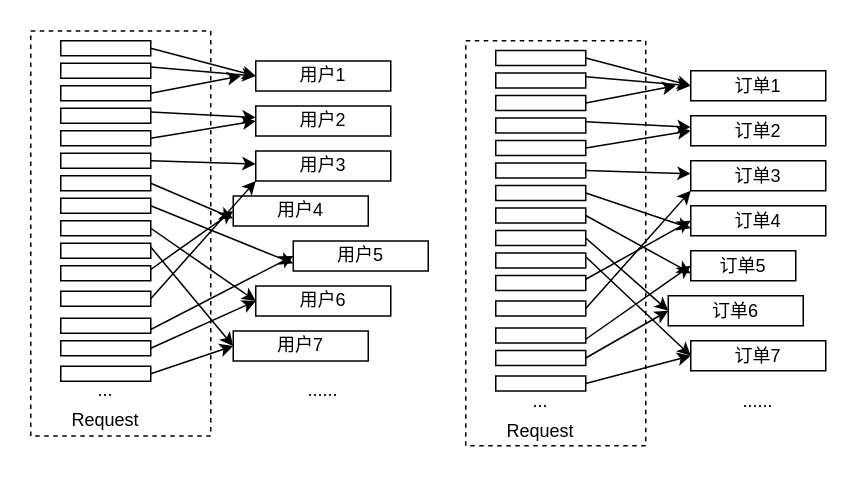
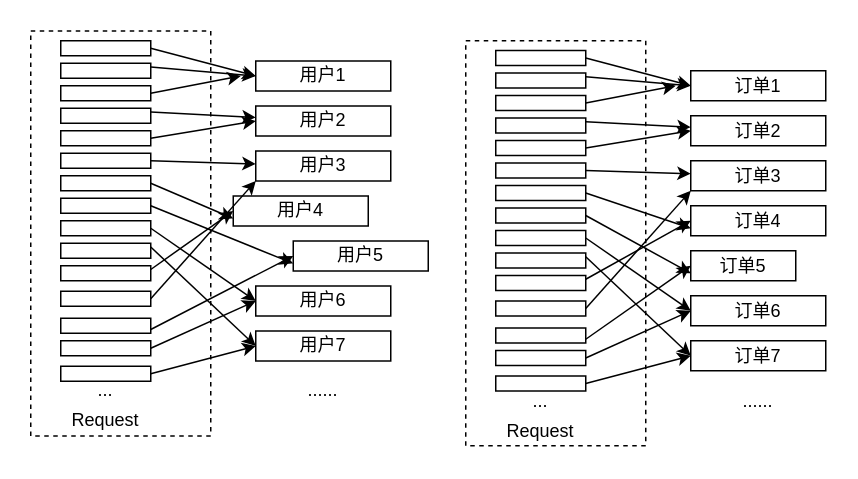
  <mxCell id="0" />
  <mxCell id="1" parent="0" />
  <mxCell id="2" value="" style="rounded=0;whiteSpace=wrap;html=1;dashed=1;" vertex="1" parent="1"><mxGeometry x="20" y="20" width="120" height="270" as="geometry" /></mxCell>
  <mxCell id="3" value="用户1" style="rounded=0;whiteSpace=wrap;html=1;" vertex="1" parent="1"><mxGeometry x="170" y="40" width="90" height="20" as="geometry" /></mxCell>
  <mxCell id="4" value="&lt;span&gt;用户2&lt;/span&gt;" style="rounded=0;whiteSpace=wrap;html=1;" vertex="1" parent="1"><mxGeometry x="170" y="70" width="90" height="20" as="geometry" /></mxCell>
  <mxCell id="5" value="&lt;span&gt;用户3&lt;/span&gt;" style="rounded=0;whiteSpace=wrap;html=1;" vertex="1" parent="1"><mxGeometry x="170" y="100" width="90" height="20" as="geometry" /></mxCell>
  <mxCell id="6" value="&lt;span&gt;用户4&lt;/span&gt;" style="rounded=0;whiteSpace=wrap;html=1;" vertex="1" parent="1"><mxGeometry x="155" y="130" width="90" height="20" as="geometry" /></mxCell>
  <mxCell id="7" value="&lt;span&gt;用户5&lt;/span&gt;" style="rounded=0;whiteSpace=wrap;html=1;" vertex="1" parent="1"><mxGeometry x="195" y="160" width="90" height="20" as="geometry" /></mxCell>
  <mxCell id="8" value="&lt;span&gt;用户6&lt;/span&gt;" style="rounded=0;whiteSpace=wrap;html=1;" vertex="1" parent="1"><mxGeometry x="170" y="190" width="90" height="20" as="geometry" /></mxCell>
- <mxCell id="9" value="&lt;span&gt;用户7&lt;/span&gt;" style="rounded=0;whiteSpace=wrap;html=1;" vertex="1" parent="1"><mxGeometry x="155" y="220" width="90" height="20" as="geometry" /></mxCell>
+ <mxCell id="9" value="&lt;span&gt;用户7&lt;/span&gt;" style="rounded=0;whiteSpace=wrap;html=1;" vertex="1" parent="1"><mxGeometry x="170" y="220" width="90" height="20" as="geometry" /></mxCell>
  <mxCell id="10" value="......" style="text;html=1;strokeColor=none;fillColor=none;align=center;verticalAlign=middle;whiteSpace=wrap;rounded=0;" vertex="1" parent="1"><mxGeometry x="195" y="250" width="40" height="20" as="geometry" /></mxCell>
  <mxCell id="11" style="rounded=0;orthogonalLoop=1;jettySize=auto;html=1;exitX=1;exitY=0.5;exitDx=0;exitDy=0;entryX=0;entryY=0.5;entryDx=0;entryDy=0;" edge="1" parent="1" source="12" target="3"><mxGeometry relative="1" as="geometry" /></mxCell>
  <mxCell id="12" value="" style="rounded=0;whiteSpace=wrap;html=1;" vertex="1" parent="1"><mxGeometry x="40" y="26.5" width="60" height="10" as="geometry" /></mxCell>
  <mxCell id="13" style="edgeStyle=none;rounded=0;orthogonalLoop=1;jettySize=auto;html=1;exitX=1;exitY=0.25;exitDx=0;exitDy=0;" edge="1" parent="1" source="14"><mxGeometry relative="1" as="geometry"><mxPoint x="170" y="50" as="targetPoint" /></mxGeometry></mxCell>
  <mxCell id="14" value="" style="rounded=0;whiteSpace=wrap;html=1;" vertex="1" parent="1"><mxGeometry x="40" y="41.5" width="60" height="10" as="geometry" /></mxCell>
  <mxCell id="15" style="edgeStyle=none;rounded=0;orthogonalLoop=1;jettySize=auto;html=1;exitX=1;exitY=0.5;exitDx=0;exitDy=0;" edge="1" parent="1" source="16"><mxGeometry relative="1" as="geometry"><mxPoint x="160" y="50" as="targetPoint" /></mxGeometry></mxCell>
  <mxCell id="16" value="" style="rounded=0;whiteSpace=wrap;html=1;" vertex="1" parent="1"><mxGeometry x="40" y="56.5" width="60" height="10" as="geometry" /></mxCell>
  <mxCell id="17" style="edgeStyle=none;rounded=0;orthogonalLoop=1;jettySize=auto;html=1;exitX=1;exitY=0.25;exitDx=0;exitDy=0;" edge="1" parent="1" source="18" target="4"><mxGeometry relative="1" as="geometry" /></mxCell>
  <mxCell id="18" value="" style="rounded=0;whiteSpace=wrap;html=1;" vertex="1" parent="1"><mxGeometry x="40" y="71.5" width="60" height="10" as="geometry" /></mxCell>
  <mxCell id="19" style="edgeStyle=none;rounded=0;orthogonalLoop=1;jettySize=auto;html=1;exitX=1;exitY=0.5;exitDx=0;exitDy=0;" edge="1" parent="1" source="20"><mxGeometry relative="1" as="geometry"><mxPoint x="170" y="80" as="targetPoint" /></mxGeometry></mxCell>
  <mxCell id="20" value="" style="rounded=0;whiteSpace=wrap;html=1;" vertex="1" parent="1"><mxGeometry x="40" y="86.5" width="60" height="10" as="geometry" /></mxCell>
  <mxCell id="21" style="edgeStyle=none;rounded=0;orthogonalLoop=1;jettySize=auto;html=1;exitX=1;exitY=0.5;exitDx=0;exitDy=0;" edge="1" parent="1" source="22" target="5"><mxGeometry relative="1" as="geometry" /></mxCell>
  <mxCell id="22" value="" style="rounded=0;whiteSpace=wrap;html=1;" vertex="1" parent="1"><mxGeometry x="40" y="101.5" width="60" height="10" as="geometry" /></mxCell>
  <mxCell id="23" style="edgeStyle=none;rounded=0;orthogonalLoop=1;jettySize=auto;html=1;exitX=1;exitY=0.5;exitDx=0;exitDy=0;entryX=0;entryY=0.75;entryDx=0;entryDy=0;" edge="1" parent="1" source="24" target="6"><mxGeometry relative="1" as="geometry" /></mxCell>
  <mxCell id="24" value="" style="rounded=0;whiteSpace=wrap;html=1;" vertex="1" parent="1"><mxGeometry x="40" y="116.5" width="60" height="10" as="geometry" /></mxCell>
  <mxCell id="25" style="edgeStyle=none;rounded=0;orthogonalLoop=1;jettySize=auto;html=1;exitX=1;exitY=0.5;exitDx=0;exitDy=0;entryX=0;entryY=0.75;entryDx=0;entryDy=0;" edge="1" parent="1" source="26" target="7"><mxGeometry relative="1" as="geometry" /></mxCell>
  <mxCell id="26" value="" style="rounded=0;whiteSpace=wrap;html=1;" vertex="1" parent="1"><mxGeometry x="40" y="131.5" width="60" height="10" as="geometry" /></mxCell>
  <mxCell id="27" style="edgeStyle=none;rounded=0;orthogonalLoop=1;jettySize=auto;html=1;exitX=1;exitY=0.5;exitDx=0;exitDy=0;entryX=0;entryY=0.5;entryDx=0;entryDy=0;" edge="1" parent="1" source="28" target="8"><mxGeometry relative="1" as="geometry" /></mxCell>
  <mxCell id="28" value="" style="rounded=0;whiteSpace=wrap;html=1;" vertex="1" parent="1"><mxGeometry x="40" y="146.5" width="60" height="10" as="geometry" /></mxCell>
  <mxCell id="29" style="edgeStyle=none;rounded=0;orthogonalLoop=1;jettySize=auto;html=1;exitX=1;exitY=0.25;exitDx=0;exitDy=0;entryX=0;entryY=0.5;entryDx=0;entryDy=0;" edge="1" parent="1" source="30" target="9"><mxGeometry relative="1" as="geometry" /></mxCell>
  <mxCell id="30" value="" style="rounded=0;whiteSpace=wrap;html=1;" vertex="1" parent="1"><mxGeometry x="40" y="161.5" width="60" height="10" as="geometry" /></mxCell>
  <mxCell id="31" style="edgeStyle=none;rounded=0;orthogonalLoop=1;jettySize=auto;html=1;exitX=1;exitY=0.25;exitDx=0;exitDy=0;entryX=0;entryY=0.5;entryDx=0;entryDy=0;" edge="1" parent="1" source="32" target="6"><mxGeometry relative="1" as="geometry" /></mxCell>
  <mxCell id="32" value="" style="rounded=0;whiteSpace=wrap;html=1;" vertex="1" parent="1"><mxGeometry x="40" y="176.5" width="60" height="10" as="geometry" /></mxCell>
  <mxCell id="33" style="edgeStyle=none;rounded=0;orthogonalLoop=1;jettySize=auto;html=1;exitX=1;exitY=0.5;exitDx=0;exitDy=0;entryX=0;entryY=1;entryDx=0;entryDy=0;" edge="1" parent="1" source="34" target="5"><mxGeometry relative="1" as="geometry" /></mxCell>
  <mxCell id="34" value="" style="rounded=0;whiteSpace=wrap;html=1;" vertex="1" parent="1"><mxGeometry x="40" y="193.5" width="60" height="10" as="geometry" /></mxCell>
  <mxCell id="35" style="edgeStyle=none;rounded=0;orthogonalLoop=1;jettySize=auto;html=1;exitX=1;exitY=0.75;exitDx=0;exitDy=0;entryX=0;entryY=0.5;entryDx=0;entryDy=0;" edge="1" parent="1" source="36" target="7"><mxGeometry relative="1" as="geometry" /></mxCell>
  <mxCell id="36" value="" style="rounded=0;whiteSpace=wrap;html=1;" vertex="1" parent="1"><mxGeometry x="40" y="211.5" width="60" height="10" as="geometry" /></mxCell>
  <mxCell id="37" style="edgeStyle=none;rounded=0;orthogonalLoop=1;jettySize=auto;html=1;exitX=1;exitY=0.5;exitDx=0;exitDy=0;entryX=0;entryY=0.5;entryDx=0;entryDy=0;" edge="1" parent="1" source="38" target="8"><mxGeometry relative="1" as="geometry" /></mxCell>
  <mxCell id="38" value="" style="rounded=0;whiteSpace=wrap;html=1;" vertex="1" parent="1"><mxGeometry x="40" y="226.5" width="60" height="10" as="geometry" /></mxCell>
  <mxCell id="39" style="edgeStyle=none;rounded=0;orthogonalLoop=1;jettySize=auto;html=1;exitX=1;exitY=0.5;exitDx=0;exitDy=0;entryX=0;entryY=0.5;entryDx=0;entryDy=0;" edge="1" parent="1" source="40" target="9"><mxGeometry relative="1" as="geometry" /></mxCell>
  <mxCell id="40" value="" style="rounded=0;whiteSpace=wrap;html=1;" vertex="1" parent="1"><mxGeometry x="40" y="243.5" width="60" height="10" as="geometry" /></mxCell>
  <mxCell id="41" value="..." style="text;html=1;strokeColor=none;fillColor=none;align=center;verticalAlign=middle;whiteSpace=wrap;rounded=0;dashed=1;" vertex="1" parent="1"><mxGeometry x="50" y="250" width="40" height="20" as="geometry" /></mxCell>
  <mxCell id="42" value="Request" style="text;html=1;strokeColor=none;fillColor=none;align=center;verticalAlign=middle;whiteSpace=wrap;rounded=0;dashed=1;" vertex="1" parent="1"><mxGeometry x="50" y="270" width="40" height="20" as="geometry" /></mxCell>
  <mxCell id="43" value="" style="rounded=0;whiteSpace=wrap;html=1;dashed=1;" vertex="1" parent="1"><mxGeometry x="310" y="26.5" width="120" height="270" as="geometry" /></mxCell>
  <mxCell id="44" value="订单1" style="rounded=0;whiteSpace=wrap;html=1;" vertex="1" parent="1"><mxGeometry x="460" y="46.5" width="90" height="20" as="geometry" /></mxCell>
  <mxCell id="45" value="订单&lt;span&gt;2&lt;/span&gt;" style="rounded=0;whiteSpace=wrap;html=1;" vertex="1" parent="1"><mxGeometry x="460" y="76.5" width="90" height="20" as="geometry" /></mxCell>
  <mxCell id="46" value="订单&lt;span&gt;3&lt;/span&gt;" style="rounded=0;whiteSpace=wrap;html=1;" vertex="1" parent="1"><mxGeometry x="460" y="106.5" width="90" height="20" as="geometry" /></mxCell>
  <mxCell id="47" value="订单&lt;span&gt;4&lt;/span&gt;" style="rounded=0;whiteSpace=wrap;html=1;" vertex="1" parent="1"><mxGeometry x="460" y="136.5" width="90" height="20" as="geometry" /></mxCell>
  <mxCell id="48" value="订单&lt;span&gt;5&lt;/span&gt;" style="rounded=0;whiteSpace=wrap;html=1;" vertex="1" parent="1"><mxGeometry x="460" y="166.5" width="70" height="20" as="geometry" /></mxCell>
- <mxCell id="49" value="订单&lt;span&gt;6&lt;/span&gt;" style="rounded=0;whiteSpace=wrap;html=1;" vertex="1" parent="1"><mxGeometry x="445" y="196.5" width="90" height="20" as="geometry" /></mxCell>
+ <mxCell id="49" value="订单&lt;span&gt;6&lt;/span&gt;" style="rounded=0;whiteSpace=wrap;html=1;" vertex="1" parent="1"><mxGeometry x="460" y="196.5" width="90" height="20" as="geometry" /></mxCell>
  <mxCell id="50" value="订单&lt;span&gt;7&lt;/span&gt;" style="rounded=0;whiteSpace=wrap;html=1;" vertex="1" parent="1"><mxGeometry x="460" y="226.5" width="90" height="20" as="geometry" /></mxCell>
  <mxCell id="51" value="......" style="text;html=1;strokeColor=none;fillColor=none;align=center;verticalAlign=middle;whiteSpace=wrap;rounded=0;" vertex="1" parent="1"><mxGeometry x="485" y="256.5" width="40" height="20" as="geometry" /></mxCell>
  <mxCell id="52" style="rounded=0;orthogonalLoop=1;jettySize=auto;html=1;exitX=1;exitY=0.5;exitDx=0;exitDy=0;entryX=0;entryY=0.5;entryDx=0;entryDy=0;" edge="1" parent="1" source="53" target="44"><mxGeometry relative="1" as="geometry" /></mxCell>
  <mxCell id="53" value="" style="rounded=0;whiteSpace=wrap;html=1;" vertex="1" parent="1"><mxGeometry x="330" y="33" width="60" height="10" as="geometry" /></mxCell>
  <mxCell id="54" style="edgeStyle=none;rounded=0;orthogonalLoop=1;jettySize=auto;html=1;exitX=1;exitY=0.25;exitDx=0;exitDy=0;" edge="1" parent="1" source="55"><mxGeometry relative="1" as="geometry"><mxPoint x="460" y="56.5" as="targetPoint" /></mxGeometry></mxCell>
  <mxCell id="55" value="" style="rounded=0;whiteSpace=wrap;html=1;" vertex="1" parent="1"><mxGeometry x="330" y="48" width="60" height="10" as="geometry" /></mxCell>
  <mxCell id="56" style="edgeStyle=none;rounded=0;orthogonalLoop=1;jettySize=auto;html=1;exitX=1;exitY=0.5;exitDx=0;exitDy=0;" edge="1" parent="1" source="57"><mxGeometry relative="1" as="geometry"><mxPoint x="450" y="56.5" as="targetPoint" /></mxGeometry></mxCell>
  <mxCell id="57" value="" style="rounded=0;whiteSpace=wrap;html=1;" vertex="1" parent="1"><mxGeometry x="330" y="63" width="60" height="10" as="geometry" /></mxCell>
  <mxCell id="58" style="edgeStyle=none;rounded=0;orthogonalLoop=1;jettySize=auto;html=1;exitX=1;exitY=0.25;exitDx=0;exitDy=0;" edge="1" parent="1" source="59" target="45"><mxGeometry relative="1" as="geometry" /></mxCell>
  <mxCell id="59" value="" style="rounded=0;whiteSpace=wrap;html=1;" vertex="1" parent="1"><mxGeometry x="330" y="78" width="60" height="10" as="geometry" /></mxCell>
  <mxCell id="60" style="edgeStyle=none;rounded=0;orthogonalLoop=1;jettySize=auto;html=1;exitX=1;exitY=0.5;exitDx=0;exitDy=0;" edge="1" parent="1" source="61"><mxGeometry relative="1" as="geometry"><mxPoint x="460" y="86.5" as="targetPoint" /></mxGeometry></mxCell>
  <mxCell id="61" value="" style="rounded=0;whiteSpace=wrap;html=1;" vertex="1" parent="1"><mxGeometry x="330" y="93" width="60" height="10" as="geometry" /></mxCell>
  <mxCell id="62" style="edgeStyle=none;rounded=0;orthogonalLoop=1;jettySize=auto;html=1;exitX=1;exitY=0.5;exitDx=0;exitDy=0;" edge="1" parent="1" source="63" target="46"><mxGeometry relative="1" as="geometry" /></mxCell>
  <mxCell id="63" value="" style="rounded=0;whiteSpace=wrap;html=1;" vertex="1" parent="1"><mxGeometry x="330" y="108" width="60" height="10" as="geometry" /></mxCell>
  <mxCell id="64" style="edgeStyle=none;rounded=0;orthogonalLoop=1;jettySize=auto;html=1;exitX=1;exitY=0.5;exitDx=0;exitDy=0;entryX=0;entryY=0.75;entryDx=0;entryDy=0;" edge="1" parent="1" source="65" target="47"><mxGeometry relative="1" as="geometry" /></mxCell>
  <mxCell id="65" value="" style="rounded=0;whiteSpace=wrap;html=1;" vertex="1" parent="1"><mxGeometry x="330" y="123" width="60" height="10" as="geometry" /></mxCell>
  <mxCell id="66" style="edgeStyle=none;rounded=0;orthogonalLoop=1;jettySize=auto;html=1;exitX=1;exitY=0.5;exitDx=0;exitDy=0;entryX=0;entryY=0.75;entryDx=0;entryDy=0;" edge="1" parent="1" source="67" target="48"><mxGeometry relative="1" as="geometry" /></mxCell>
  <mxCell id="67" value="" style="rounded=0;whiteSpace=wrap;html=1;" vertex="1" parent="1"><mxGeometry x="330" y="138" width="60" height="10" as="geometry" /></mxCell>
  <mxCell id="68" style="edgeStyle=none;rounded=0;orthogonalLoop=1;jettySize=auto;html=1;exitX=1;exitY=0.5;exitDx=0;exitDy=0;entryX=0;entryY=0.5;entryDx=0;entryDy=0;" edge="1" parent="1" source="69" target="49"><mxGeometry relative="1" as="geometry" /></mxCell>
  <mxCell id="69" value="" style="rounded=0;whiteSpace=wrap;html=1;" vertex="1" parent="1"><mxGeometry x="330" y="153" width="60" height="10" as="geometry" /></mxCell>
  <mxCell id="70" style="edgeStyle=none;rounded=0;orthogonalLoop=1;jettySize=auto;html=1;exitX=1;exitY=0.25;exitDx=0;exitDy=0;entryX=0;entryY=0.5;entryDx=0;entryDy=0;" edge="1" parent="1" source="71" target="50"><mxGeometry relative="1" as="geometry" /></mxCell>
  <mxCell id="71" value="" style="rounded=0;whiteSpace=wrap;html=1;" vertex="1" parent="1"><mxGeometry x="330" y="168" width="60" height="10" as="geometry" /></mxCell>
  <mxCell id="72" style="edgeStyle=none;rounded=0;orthogonalLoop=1;jettySize=auto;html=1;exitX=1;exitY=0.25;exitDx=0;exitDy=0;entryX=0;entryY=0.5;entryDx=0;entryDy=0;" edge="1" parent="1" source="73" target="47"><mxGeometry relative="1" as="geometry" /></mxCell>
  <mxCell id="73" value="" style="rounded=0;whiteSpace=wrap;html=1;" vertex="1" parent="1"><mxGeometry x="330" y="183" width="60" height="10" as="geometry" /></mxCell>
  <mxCell id="74" style="edgeStyle=none;rounded=0;orthogonalLoop=1;jettySize=auto;html=1;exitX=1;exitY=0.5;exitDx=0;exitDy=0;entryX=0;entryY=1;entryDx=0;entryDy=0;" edge="1" parent="1" source="75" target="46"><mxGeometry relative="1" as="geometry" /></mxCell>
  <mxCell id="75" value="" style="rounded=0;whiteSpace=wrap;html=1;" vertex="1" parent="1"><mxGeometry x="330" y="200" width="60" height="10" as="geometry" /></mxCell>
  <mxCell id="76" style="edgeStyle=none;rounded=0;orthogonalLoop=1;jettySize=auto;html=1;exitX=1;exitY=0.75;exitDx=0;exitDy=0;entryX=0;entryY=0.5;entryDx=0;entryDy=0;" edge="1" parent="1" source="77" target="48"><mxGeometry relative="1" as="geometry" /></mxCell>
  <mxCell id="77" value="" style="rounded=0;whiteSpace=wrap;html=1;" vertex="1" parent="1"><mxGeometry x="330" y="218" width="60" height="10" as="geometry" /></mxCell>
  <mxCell id="78" style="edgeStyle=none;rounded=0;orthogonalLoop=1;jettySize=auto;html=1;exitX=1;exitY=0.5;exitDx=0;exitDy=0;entryX=0;entryY=0.5;entryDx=0;entryDy=0;" edge="1" parent="1" source="79" target="49"><mxGeometry relative="1" as="geometry" /></mxCell>
  <mxCell id="79" value="" style="rounded=0;whiteSpace=wrap;html=1;" vertex="1" parent="1"><mxGeometry x="330" y="233" width="60" height="10" as="geometry" /></mxCell>
  <mxCell id="80" style="edgeStyle=none;rounded=0;orthogonalLoop=1;jettySize=auto;html=1;exitX=1;exitY=0.5;exitDx=0;exitDy=0;entryX=0;entryY=0.5;entryDx=0;entryDy=0;" edge="1" parent="1" source="81" target="50"><mxGeometry relative="1" as="geometry" /></mxCell>
  <mxCell id="81" value="" style="rounded=0;whiteSpace=wrap;html=1;" vertex="1" parent="1"><mxGeometry x="330" y="250" width="60" height="10" as="geometry" /></mxCell>
  <mxCell id="82" value="..." style="text;html=1;strokeColor=none;fillColor=none;align=center;verticalAlign=middle;whiteSpace=wrap;rounded=0;dashed=1;" vertex="1" parent="1"><mxGeometry x="340" y="256.5" width="40" height="20" as="geometry" /></mxCell>
  <mxCell id="83" value="Request" style="text;html=1;strokeColor=none;fillColor=none;align=center;verticalAlign=middle;whiteSpace=wrap;rounded=0;dashed=1;" vertex="1" parent="1"><mxGeometry x="340" y="276.5" width="40" height="20" as="geometry" /></mxCell>
